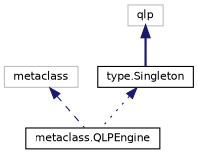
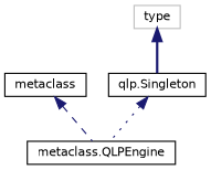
  digraph {
    rankdir=TB
    node [color=grey75 fillcolor=white fontname=Helvetica fontsize=10 shape=record style=filled]
    edge [color=midnightblue dir=back fontname=Helvetica fontsize=10 labelfontname=Helvetica labelfontsize=10]
-   n1 [height=0.2 label=metaclass width=0.4]
+   n1 [color=black height=0.2 label=metaclass width=0.4]
    n2 [color=black height=0.2 label="metaclass.QLPEngine" width=0.4]
-   n3 [height=0.2 label=qlp width=0.4]
-   n4 [color=black height=0.2 label="type.Singleton" width=0.4]
+   n3 [height=0.2 label=type width=0.4]
+   n4 [color=black height=0.2 label="qlp.Singleton" width=0.4]
    n1 -> n2 [style=dashed]
    n3 -> n4 [style=bold]
    n4 -> n2 [style=dotted]
  }
